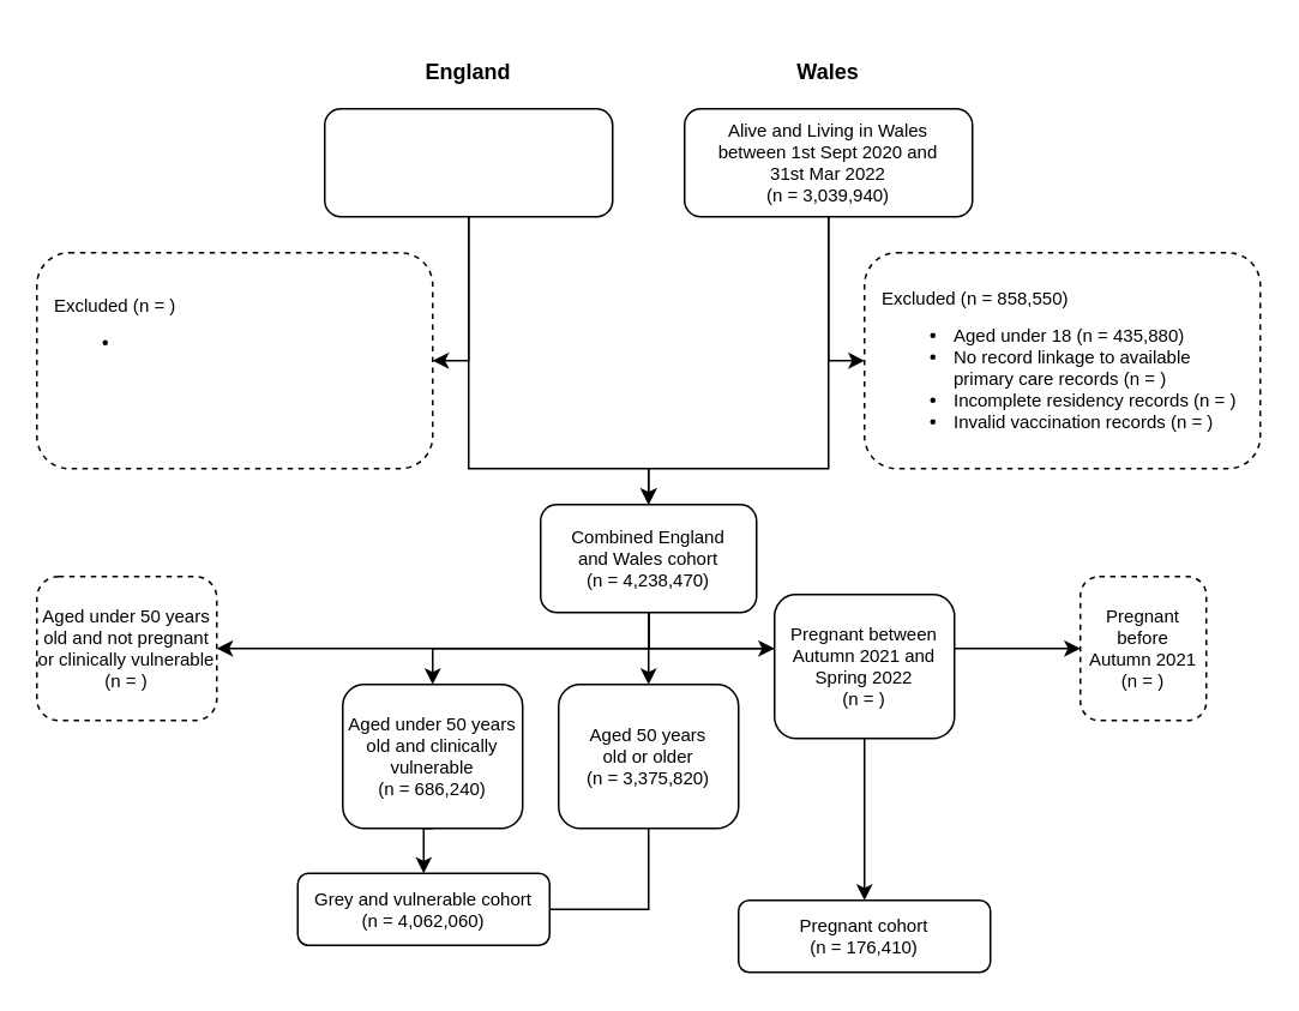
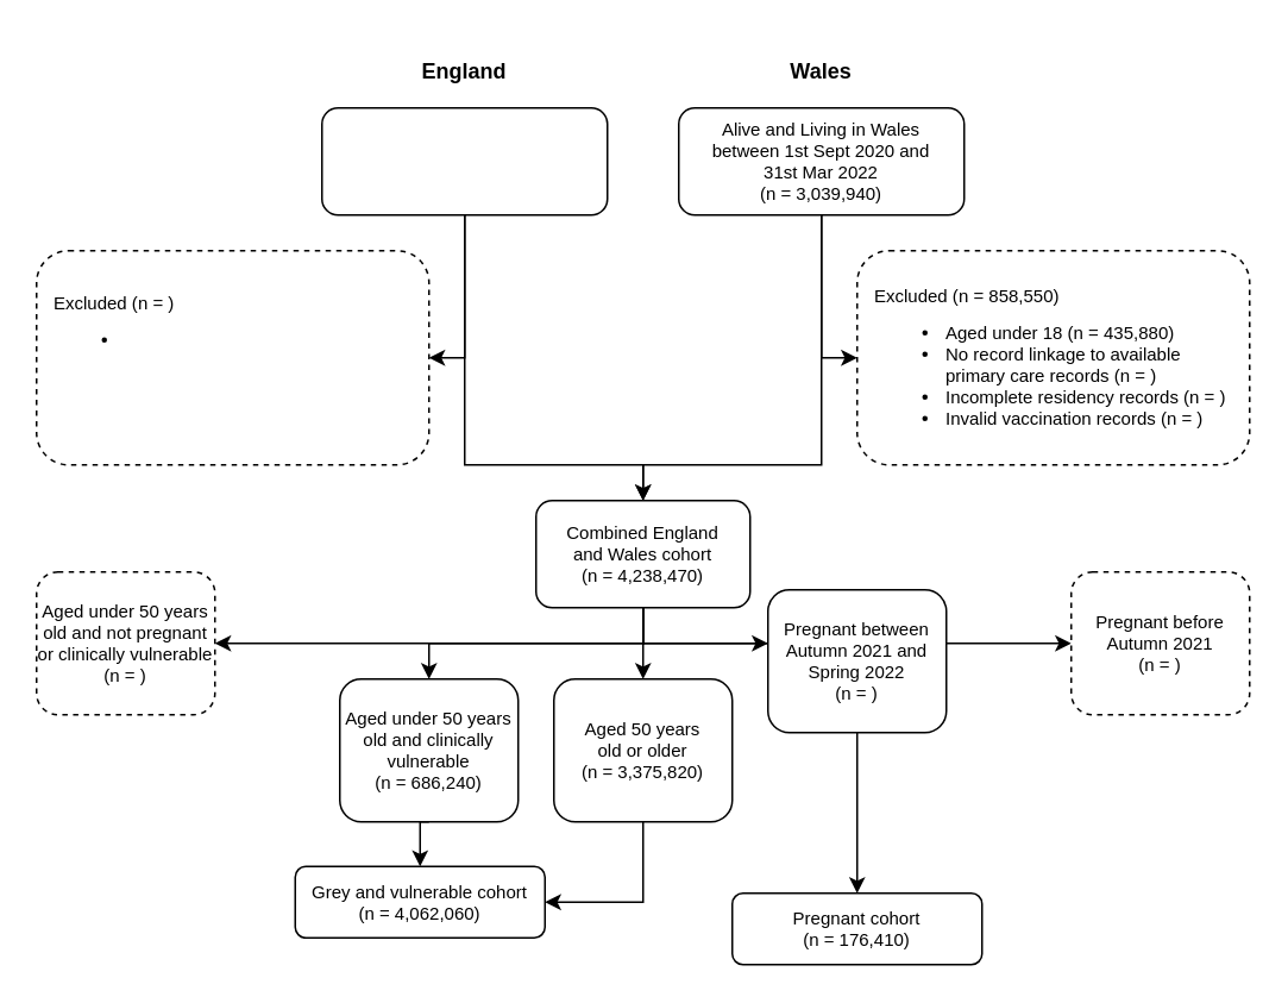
  <mxCell id="0" />
  <mxCell id="1" parent="0" />
  <mxCell id="2" style="edgeStyle=orthogonalEdgeStyle;rounded=0;orthogonalLoop=1;jettySize=auto;html=1;entryX=0;entryY=0.5;entryDx=0;entryDy=0;fontSize=10;" parent="1" source="4" target="5" edge="1"><mxGeometry relative="1" as="geometry" /></mxCell>
  <mxCell id="3" style="edgeStyle=orthogonalEdgeStyle;rounded=0;orthogonalLoop=1;jettySize=auto;html=1;entryX=0.5;entryY=0;entryDx=0;entryDy=0;fontSize=10;" parent="1" source="4" target="11" edge="1"><mxGeometry relative="1" as="geometry"><Array as="points"><mxPoint x="460" y="260" /><mxPoint x="360" y="260" /></Array></mxGeometry></mxCell>
  <mxCell id="4" value="&lt;font style=&quot;font-size: 10px&quot;&gt;&lt;span style=&quot;font-size: 10px&quot;&gt;Alive and Living in Wales between 1st Sept 2020 and 31st Mar 2022&lt;br style=&quot;font-size: 10px&quot;&gt;&lt;/span&gt;&lt;font style=&quot;font-size: 10px&quot;&gt;&lt;span style=&quot;font-size: 10px&quot;&gt;(n = 3,039,940)&lt;/span&gt;&lt;/font&gt;&lt;br style=&quot;font-size: 10px&quot;&gt;&lt;/font&gt;" style="rounded=1;whiteSpace=wrap;html=1;fontSize=10;glass=0;strokeWidth=1;shadow=0;spacing=20;" parent="1" vertex="1"><mxGeometry x="380" y="60" width="160" height="60" as="geometry" /></mxCell>
  <mxCell id="5" value="&lt;p style=&quot;line-height: 100%&quot;&gt;&lt;span style=&quot;font-size: 10px&quot;&gt;Excluded (&lt;span style=&quot;font-size: 10px&quot;&gt;&lt;font style=&quot;font-size: 10px&quot;&gt;&lt;span style=&quot;font-size: 10px&quot;&gt;n = 858,550)&lt;/span&gt;&lt;/font&gt;&lt;/span&gt;&lt;/span&gt;&lt;br style=&quot;font-size: 10px&quot;&gt;&lt;/p&gt;&lt;ul style=&quot;font-size: 10px&quot;&gt;&lt;li style=&quot;font-size: 10px&quot;&gt;&lt;font style=&quot;font-size: 10px&quot;&gt;&lt;span style=&quot;font-size: 10px&quot;&gt;Aged under 18 (n = 435,880)&lt;/span&gt;&lt;/font&gt;&lt;/li&gt;&lt;li style=&quot;font-size: 10px&quot;&gt;&lt;font style=&quot;font-size: 10px&quot;&gt;&lt;span style=&quot;font-size: 10px&quot;&gt;No record linkage to available primary care records (n = )&lt;/span&gt;&lt;/font&gt;&lt;/li&gt;&lt;li style=&quot;font-size: 10px&quot;&gt;Incomplete residency records (n = )&lt;/li&gt;&lt;li style=&quot;font-size: 10px&quot;&gt;&lt;font style=&quot;font-size: 10px&quot;&gt;&lt;span style=&quot;font-size: 10px ; line-height: 100%&quot;&gt;Invalid vaccination records (n = )&lt;/span&gt;&lt;/font&gt;&lt;/li&gt;&lt;/ul&gt;&lt;p&gt;&lt;/p&gt;" style="rounded=1;whiteSpace=wrap;html=1;fontSize=10;glass=0;strokeWidth=1;shadow=0;align=left;fontStyle=0;spacing=10;verticalAlign=middle;dashed=1;" parent="1" vertex="1"><mxGeometry x="480" y="140" width="220" height="120" as="geometry" /></mxCell>
  <mxCell id="6" style="edgeStyle=orthogonalEdgeStyle;rounded=0;orthogonalLoop=1;jettySize=auto;html=1;fontSize=10;" parent="1" source="11" target="18" edge="1"><mxGeometry relative="1" as="geometry"><Array as="points"><mxPoint x="360" y="360" /><mxPoint x="480" y="360" /></Array></mxGeometry></mxCell>
  <mxCell id="7" style="edgeStyle=orthogonalEdgeStyle;rounded=0;orthogonalLoop=1;jettySize=auto;html=1;exitX=0.5;exitY=1;exitDx=0;exitDy=0;" parent="1" source="11" target="25" edge="1"><mxGeometry relative="1" as="geometry" /></mxCell>
  <mxCell id="8" style="edgeStyle=orthogonalEdgeStyle;rounded=0;orthogonalLoop=1;jettySize=auto;html=1;exitX=0.5;exitY=1;exitDx=0;exitDy=0;entryX=0.5;entryY=0;entryDx=0;entryDy=0;" edge="1" parent="1" source="11" target="13"><mxGeometry relative="1" as="geometry" /></mxCell>
  <mxCell id="9" style="edgeStyle=orthogonalEdgeStyle;rounded=0;orthogonalLoop=1;jettySize=auto;html=1;exitX=0.5;exitY=1;exitDx=0;exitDy=0;entryX=0.5;entryY=0;entryDx=0;entryDy=0;" edge="1" parent="1" source="11" target="16"><mxGeometry relative="1" as="geometry" /></mxCell>
  <mxCell id="10" style="edgeStyle=orthogonalEdgeStyle;rounded=0;orthogonalLoop=1;jettySize=auto;html=1;exitX=0.5;exitY=1;exitDx=0;exitDy=0;entryX=1;entryY=0.5;entryDx=0;entryDy=0;" edge="1" parent="1" source="11" target="27"><mxGeometry relative="1" as="geometry" /></mxCell>
  <mxCell id="11" value="&lt;font style=&quot;font-size: 10px&quot;&gt;&lt;font style=&quot;font-size: 10px&quot;&gt;Combined England&lt;br&gt;and Wales cohort&lt;br style=&quot;font-size: 10px&quot;&gt;&lt;font style=&quot;font-size: 10px&quot;&gt;&lt;span style=&quot;font-size: 10px&quot;&gt;(n = 4,238,470)&lt;/span&gt;&lt;/font&gt;&lt;/font&gt;&lt;br style=&quot;font-size: 10px&quot;&gt;&lt;/font&gt;" style="rounded=1;whiteSpace=wrap;html=1;fontSize=10;glass=0;strokeWidth=1;shadow=0;" parent="1" vertex="1"><mxGeometry x="300" y="280" width="120" height="60" as="geometry" /></mxCell>
- <mxCell id="12" style="edgeStyle=orthogonalEdgeStyle;rounded=0;orthogonalLoop=1;jettySize=auto;html=1;exitX=0.5;exitY=1;exitDx=0;exitDy=0;entryX=1;entryY=0.5;entryDx=0;entryDy=0;endArrow=none;" edge="1" parent="1" source="13" target="14"><mxGeometry relative="1" as="geometry" /></mxCell>
+ <mxCell id="12" style="edgeStyle=orthogonalEdgeStyle;rounded=0;orthogonalLoop=1;jettySize=auto;html=1;exitX=0.5;exitY=1;exitDx=0;exitDy=0;entryX=1;entryY=0.5;entryDx=0;entryDy=0;" edge="1" parent="1" source="13" target="14"><mxGeometry relative="1" as="geometry" /></mxCell>
  <mxCell id="13" value="&lt;div style=&quot;font-size: 10px&quot;&gt;&lt;span style=&quot;font-size: 10px&quot;&gt;Aged 50 years&lt;/span&gt;&lt;/div&gt;&lt;div style=&quot;font-size: 10px&quot;&gt;&lt;span style=&quot;font-size: 10px&quot;&gt;old&amp;nbsp;&lt;/span&gt;&lt;span style=&quot;background-color: initial;&quot;&gt;or older&lt;/span&gt;&lt;/div&gt;&lt;div style=&quot;font-size: 10px&quot;&gt;&lt;span style=&quot;font-size: 10px&quot;&gt;(n = 3,375,820)&lt;/span&gt;&lt;/div&gt;" style="rounded=1;whiteSpace=wrap;html=1;fontSize=10;glass=0;strokeWidth=1;shadow=0;align=center;fontStyle=0" parent="1" vertex="1"><mxGeometry x="310" y="380" width="100" height="80" as="geometry" /></mxCell>
  <mxCell id="14" value="&lt;font style=&quot;font-size: 10px&quot;&gt;&lt;font style=&quot;font-size: 10px&quot;&gt;&lt;span style=&quot;font-size: 10px&quot;&gt;&lt;span style=&quot;font-size: 10px&quot;&gt;Grey and vulnerable cohort&lt;/span&gt;&lt;br style=&quot;font-size: 10px&quot;&gt;&lt;font style=&quot;font-size: 10px&quot;&gt;(n = 4,062,060)&lt;/font&gt;&lt;/span&gt;&lt;/font&gt;&lt;br style=&quot;font-size: 10px&quot;&gt;&lt;/font&gt;" style="rounded=1;whiteSpace=wrap;html=1;fontSize=10;glass=0;strokeWidth=1;shadow=0;fontStyle=0" parent="1" vertex="1"><mxGeometry x="165" y="485" width="140" height="40" as="geometry" /></mxCell>
  <mxCell id="15" style="edgeStyle=orthogonalEdgeStyle;rounded=0;orthogonalLoop=1;jettySize=auto;html=1;exitX=0.5;exitY=1;exitDx=0;exitDy=0;entryX=0.5;entryY=0;entryDx=0;entryDy=0;" edge="1" parent="1" source="16" target="14"><mxGeometry relative="1" as="geometry" /></mxCell>
  <mxCell id="16" value="Aged under 50 years&lt;br&gt;old and clinically vulnerable&lt;br style=&quot;font-size: 10px&quot;&gt;&lt;span style=&quot;font-size: 10px&quot;&gt;(n = 686,240)&lt;/span&gt;" style="rounded=1;whiteSpace=wrap;html=1;fontStyle=0;fontSize=10;" parent="1" vertex="1"><mxGeometry x="190" y="380" width="100" height="80" as="geometry" /></mxCell>
  <mxCell id="17" style="edgeStyle=orthogonalEdgeStyle;rounded=0;orthogonalLoop=1;jettySize=auto;html=1;entryX=0.5;entryY=0;entryDx=0;entryDy=0;fontSize=10;" parent="1" source="18" target="26" edge="1"><mxGeometry relative="1" as="geometry" /></mxCell>
  <mxCell id="18" value="Pregnant between Autumn 2021 and Spring 2022&lt;br style=&quot;font-size: 10px&quot;&gt;&lt;span style=&quot;font-size: 10px&quot;&gt;(n = )&lt;/span&gt;" style="rounded=1;whiteSpace=wrap;html=1;fontSize=10;fontStyle=0" parent="1" vertex="1"><mxGeometry x="430" y="330" width="100" height="80" as="geometry" /></mxCell>
  <mxCell id="19" value="Wales" style="text;html=1;strokeColor=none;fillColor=none;align=center;verticalAlign=middle;whiteSpace=wrap;rounded=0;fontSize=12;fontStyle=1" parent="1" vertex="1"><mxGeometry x="380" y="20" width="160" height="40" as="geometry" /></mxCell>
  <mxCell id="20" value="England" style="text;html=1;strokeColor=none;fillColor=none;align=center;verticalAlign=middle;whiteSpace=wrap;rounded=0;fontSize=12;fontStyle=1" parent="1" vertex="1"><mxGeometry x="180" y="20" width="160" height="40" as="geometry" /></mxCell>
  <mxCell id="21" style="edgeStyle=orthogonalEdgeStyle;rounded=0;orthogonalLoop=1;jettySize=auto;html=1;entryX=1;entryY=0.5;entryDx=0;entryDy=0;fontSize=10;" parent="1" source="23" target="24" edge="1"><mxGeometry relative="1" as="geometry" /></mxCell>
  <mxCell id="22" style="edgeStyle=orthogonalEdgeStyle;rounded=0;orthogonalLoop=1;jettySize=auto;html=1;entryX=0.5;entryY=0;entryDx=0;entryDy=0;fontSize=10;" parent="1" source="23" target="11" edge="1"><mxGeometry relative="1" as="geometry"><Array as="points"><mxPoint x="260" y="260" /><mxPoint x="360" y="260" /></Array></mxGeometry></mxCell>
  <mxCell id="23" value="&lt;font style=&quot;font-size: 10px&quot;&gt;&lt;br style=&quot;font-size: 10px&quot;&gt;&lt;/font&gt;" style="rounded=1;whiteSpace=wrap;html=1;fontSize=10;glass=0;strokeWidth=1;shadow=0;spacing=20;" parent="1" vertex="1"><mxGeometry x="180" y="60" width="160" height="60" as="geometry" /></mxCell>
  <mxCell id="24" value="&lt;p style=&quot;line-height: 100%&quot;&gt;&lt;span style=&quot;font-size: 10px&quot;&gt;Excluded (&lt;span style=&quot;font-size: 10px&quot;&gt;&lt;font style=&quot;font-size: 10px&quot;&gt;&lt;span style=&quot;font-size: 10px&quot;&gt;n = )&lt;/span&gt;&lt;/font&gt;&lt;/span&gt;&lt;/span&gt;&lt;br style=&quot;font-size: 10px&quot;&gt;&lt;/p&gt;&lt;ul style=&quot;font-size: 10px&quot;&gt;&lt;li style=&quot;font-size: 10px&quot;&gt;&lt;br&gt;&lt;/li&gt;&lt;/ul&gt;&lt;p&gt;&lt;/p&gt;" style="rounded=1;whiteSpace=wrap;html=1;fontSize=10;glass=0;strokeWidth=1;shadow=0;align=left;fontStyle=0;spacing=10;verticalAlign=top;dashed=1;" parent="1" vertex="1"><mxGeometry x="20" y="140" width="220" height="120" as="geometry" /></mxCell>
- <mxCell id="25" value="Pregnant before&lt;br&gt;Autumn 2021&lt;br style=&quot;font-size: 10px&quot;&gt;&lt;span style=&quot;font-size: 10px&quot;&gt;(n = )&lt;/span&gt;" style="rounded=1;whiteSpace=wrap;html=1;fontSize=10;fontStyle=0;dashed=1;" parent="1" vertex="1"><mxGeometry x="600" y="320" width="70" height="80" as="geometry" /></mxCell>
+ <mxCell id="25" value="Pregnant before&lt;br&gt;Autumn 2021&lt;br style=&quot;font-size: 10px&quot;&gt;&lt;span style=&quot;font-size: 10px&quot;&gt;(n = )&lt;/span&gt;" style="rounded=1;whiteSpace=wrap;html=1;fontSize=10;fontStyle=0;dashed=1;" parent="1" vertex="1"><mxGeometry x="600" y="320" width="100" height="80" as="geometry" /></mxCell>
  <mxCell id="26" value="&lt;font style=&quot;font-size: 10px&quot;&gt;Pregnant cohort&lt;br&gt;(n = 176,410)&lt;br style=&quot;font-size: 10px&quot;&gt;&lt;/font&gt;" style="rounded=1;whiteSpace=wrap;html=1;fontSize=10;glass=0;strokeWidth=1;shadow=0;fontStyle=0" parent="1" vertex="1"><mxGeometry x="410" y="500" width="140" height="40" as="geometry" /></mxCell>
  <mxCell id="27" value="Aged under 50 years old and not pregnant or clinically vulnerable&lt;br style=&quot;font-size: 10px&quot;&gt;&lt;span style=&quot;font-size: 10px&quot;&gt;(n = )&lt;/span&gt;" style="rounded=1;whiteSpace=wrap;html=1;fontSize=10;fontStyle=0;dashed=1;" vertex="1" parent="1"><mxGeometry x="20" y="320" width="100" height="80" as="geometry" /></mxCell>
